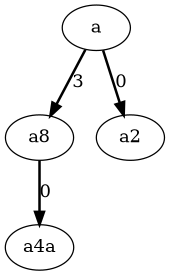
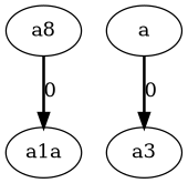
  digraph {
    edge [style=bold]
    n1 [label=a8]
    a
-   a2
-   a1a [label=a4a]
+   a2 [label=a3]
+   a1a
    n1 -> a1a [label=0]
-   a -> n1 [label=3]
    a -> a2 [label=0]
  }
